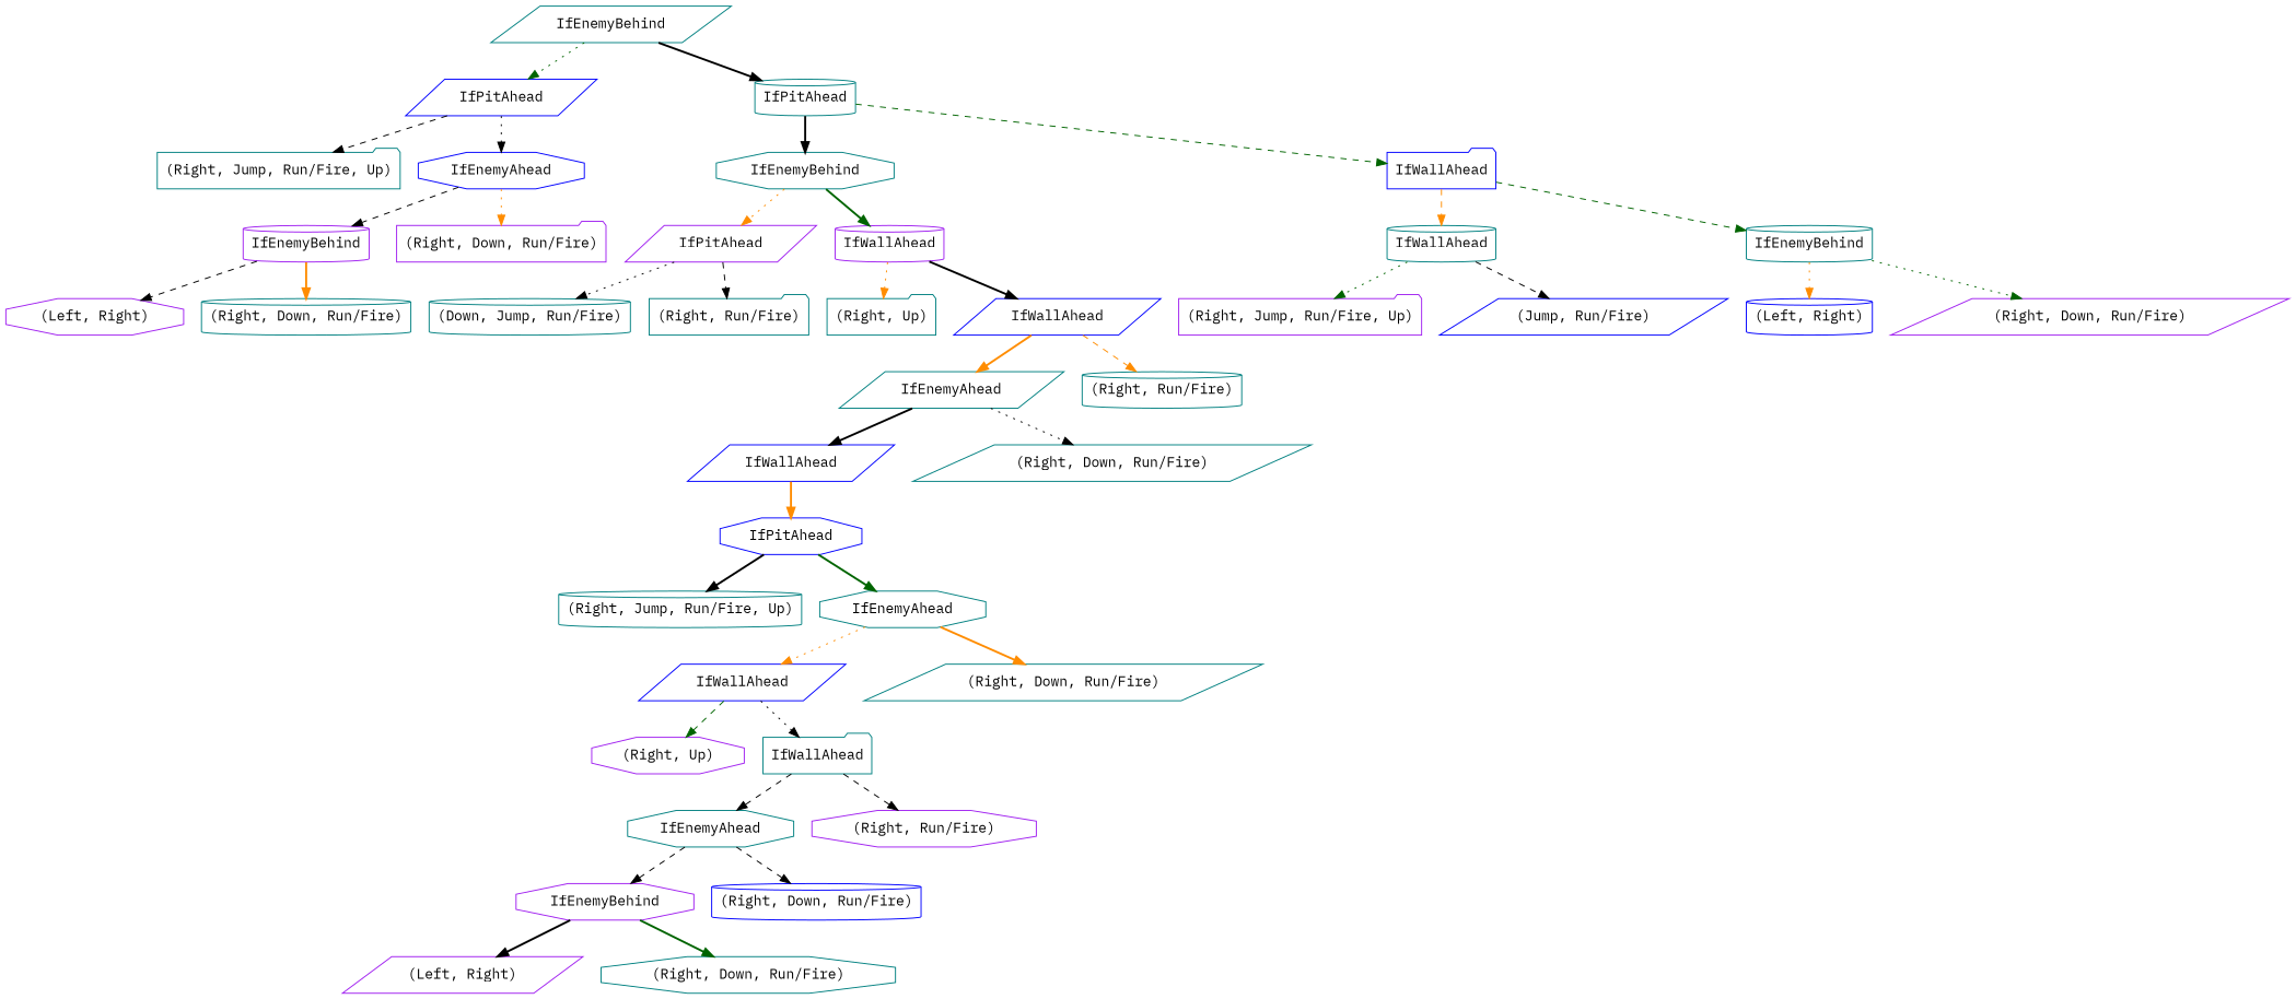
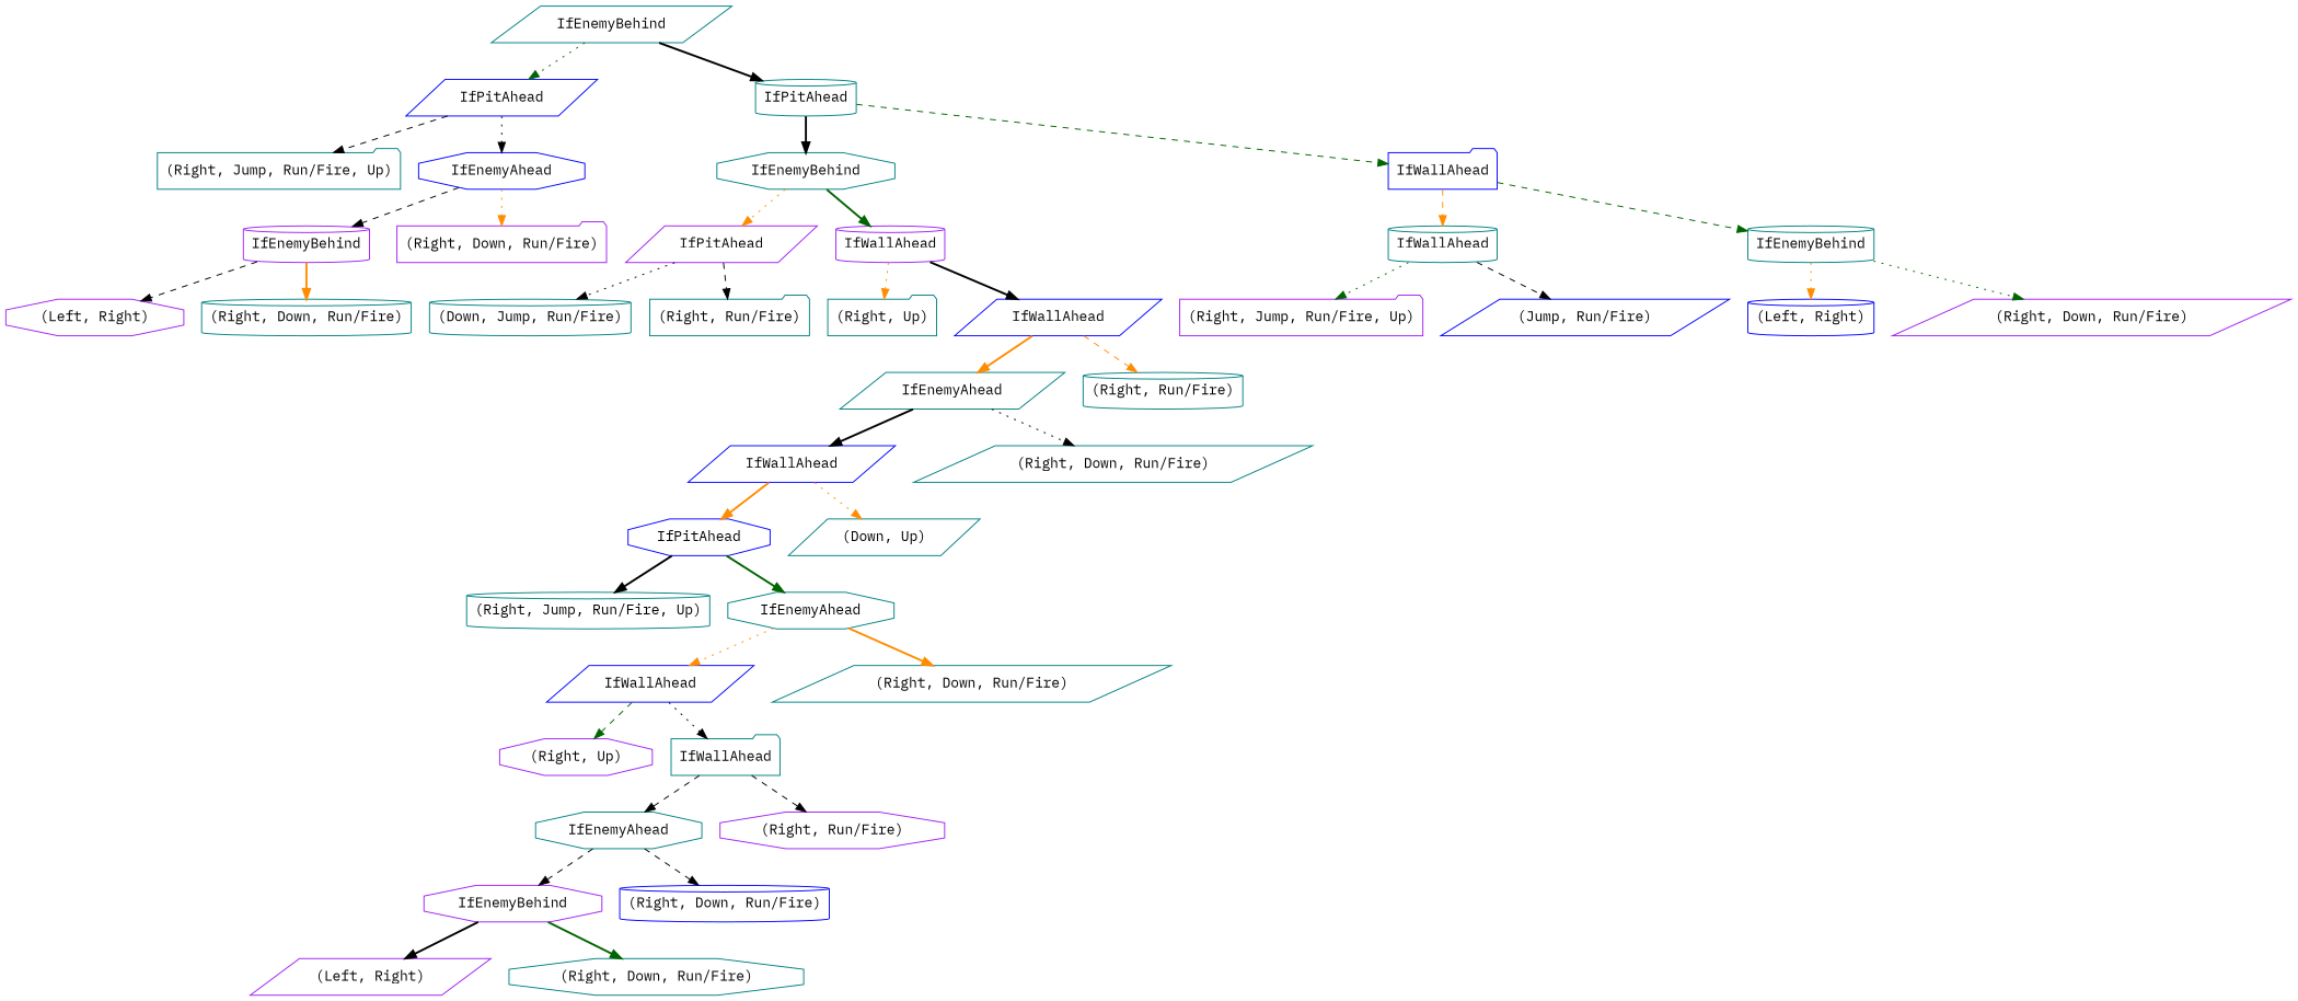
  digraph {
    fontname="IBM Plex Mono"
    node [color=teal shape=parallelogram fontname="IBM Plex Mono"]
    edge [color=black style=dashed fontname="IBM Plex Mono"]
    n1 [label=IfEnemyBehind]
    n2 [label=IfPitAhead color=blue]
    n3 [label=IfPitAhead shape=cylinder]
    n4 [label="(Right, Jump, Run/Fire, Up)" shape=folder]
    n5 [label=IfEnemyAhead color=blue shape=octagon]
    n6 [label=IfEnemyBehind color=purple shape=cylinder]
    n7 [label="(Right, Down, Run/Fire)" color=purple shape=folder]
    n8 [label="(Left, Right)" color=purple shape=octagon]
    n9 [label="(Right, Down, Run/Fire)" shape=cylinder]
    n10 [label=IfEnemyBehind shape=octagon]
    n11 [label=IfWallAhead color=blue shape=folder]
    n12 [label=IfPitAhead color=purple]
    n13 [label=IfWallAhead color=purple shape=cylinder]
    n14 [label="(Down, Jump, Run/Fire)" shape=cylinder]
    n15 [label="(Right, Run/Fire)" shape=folder]
    n16 [label="(Right, Up)" shape=folder]
    n17 [label=IfWallAhead color=blue]
    n18 [label=IfEnemyAhead]
    n19 [label="(Right, Run/Fire)" shape=cylinder]
    n20 [label=IfWallAhead color=blue]
    n21 [label="(Right, Down, Run/Fire)"]
    n22 [label=IfPitAhead color=blue shape=octagon]
+   n23 [label="(Down, Up)"]
    n24 [label="(Right, Jump, Run/Fire, Up)" shape=cylinder]
    n25 [label=IfEnemyAhead shape=octagon]
    n26 [label=IfWallAhead color=blue]
    n27 [label="(Right, Down, Run/Fire)"]
    n28 [label="(Right, Up)" color=purple shape=octagon]
    n29 [label=IfWallAhead shape=folder]
    n30 [label=IfEnemyAhead shape=octagon]
    n31 [label="(Right, Run/Fire)" color=purple shape=octagon]
    n32 [label=IfEnemyBehind color=purple shape=octagon]
    n33 [label="(Right, Down, Run/Fire)" color=blue shape=cylinder]
    n34 [label="(Left, Right)" color=purple]
    n35 [label="(Right, Down, Run/Fire)" shape=octagon]
    n36 [label=IfWallAhead shape=cylinder]
    n37 [label=IfEnemyBehind shape=cylinder]
    n38 [label="(Right, Jump, Run/Fire, Up)" color=purple shape=folder]
    n39 [label="(Jump, Run/Fire)" color=blue]
    n40 [label="(Left, Right)" color=blue shape=cylinder]
    n41 [label="(Right, Down, Run/Fire)" color=purple]
    n1 -> n2 [color=darkgreen style=dotted]
    n1 -> n3 [style=bold]
    n2 -> n4
    n2 -> n5 [style=dotted]
    n3 -> n10 [style=bold]
    n3 -> n11 [color=darkgreen]
    n5 -> n6
    n5 -> n7 [color=darkorange style=dotted]
    n6 -> n8
    n6 -> n9 [color=darkorange style=bold]
    n10 -> n12 [color=darkorange style=dotted]
    n10 -> n13 [color=darkgreen style=bold]
    n11 -> n36 [color=darkorange]
    n11 -> n37 [color=darkgreen]
    n12 -> n14 [style=dotted]
    n12 -> n15
    n13 -> n16 [color=darkorange style=dotted]
    n13 -> n17 [style=bold]
    n17 -> n18 [color=darkorange style=bold]
    n17 -> n19 [color=darkorange]
    n18 -> n20 [style=bold]
    n18 -> n21 [style=dotted]
    n20 -> n22 [color=darkorange style=bold]
+   n20 -> n23 [color=darkorange style=dotted]
    n22 -> n24 [style=bold]
    n22 -> n25 [color=darkgreen style=bold]
    n25 -> n26 [color=darkorange style=dotted]
    n25 -> n27 [color=darkorange style=bold]
    n26 -> n28 [color=darkgreen]
    n26 -> n29 [style=dotted]
    n29 -> n30
    n29 -> n31
    n30 -> n32
    n30 -> n33
    n32 -> n34 [style=bold]
    n32 -> n35 [color=darkgreen style=bold]
    n36 -> n38 [color=darkgreen style=dotted]
    n36 -> n39
    n37 -> n40 [color=darkorange style=dotted]
    n37 -> n41 [color=darkgreen style=dotted]
  }
